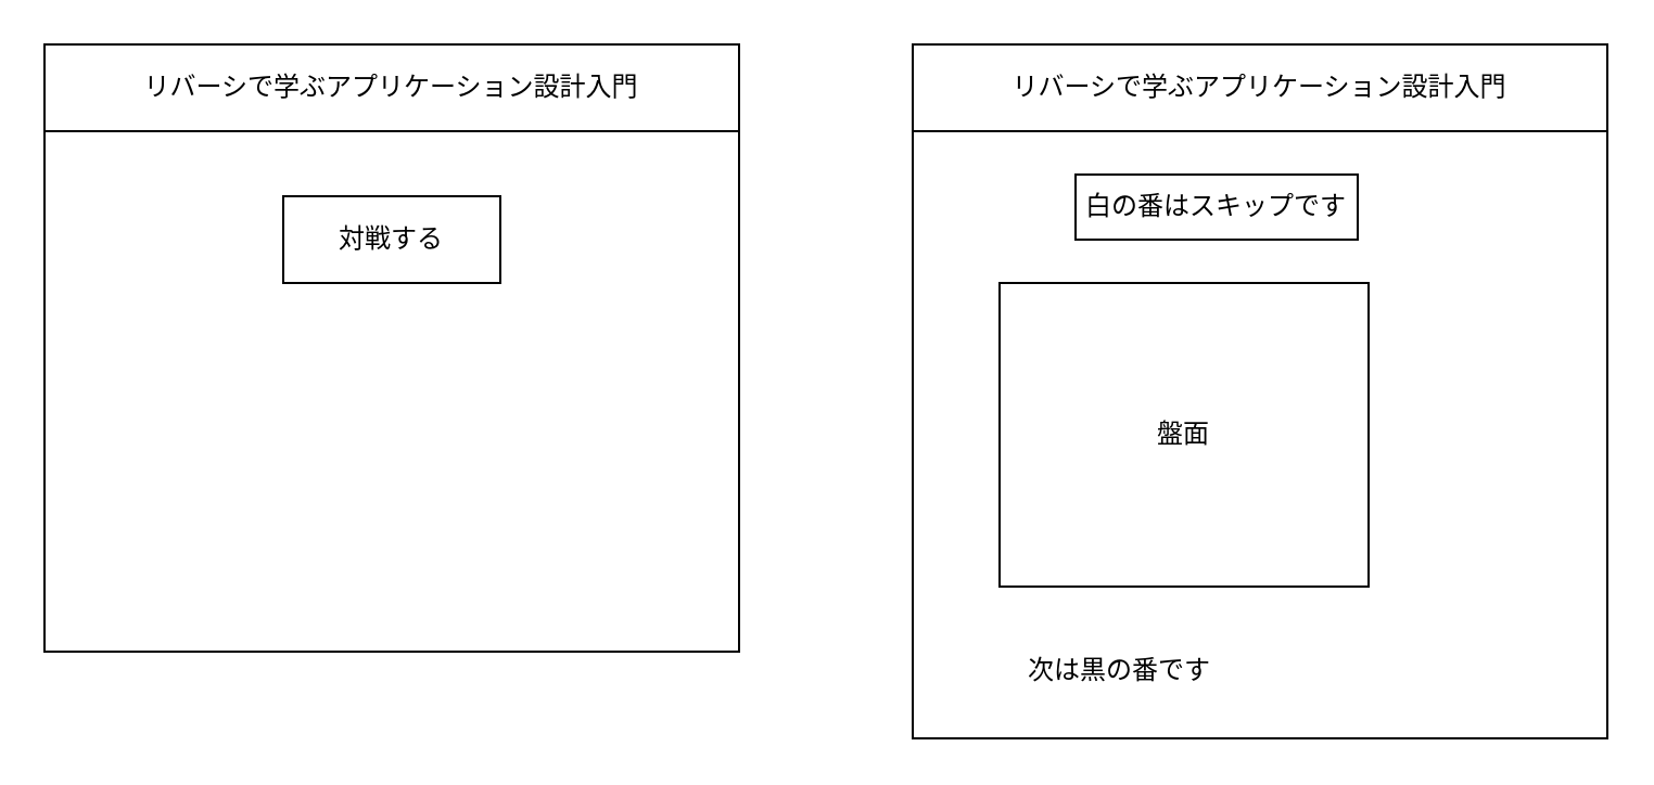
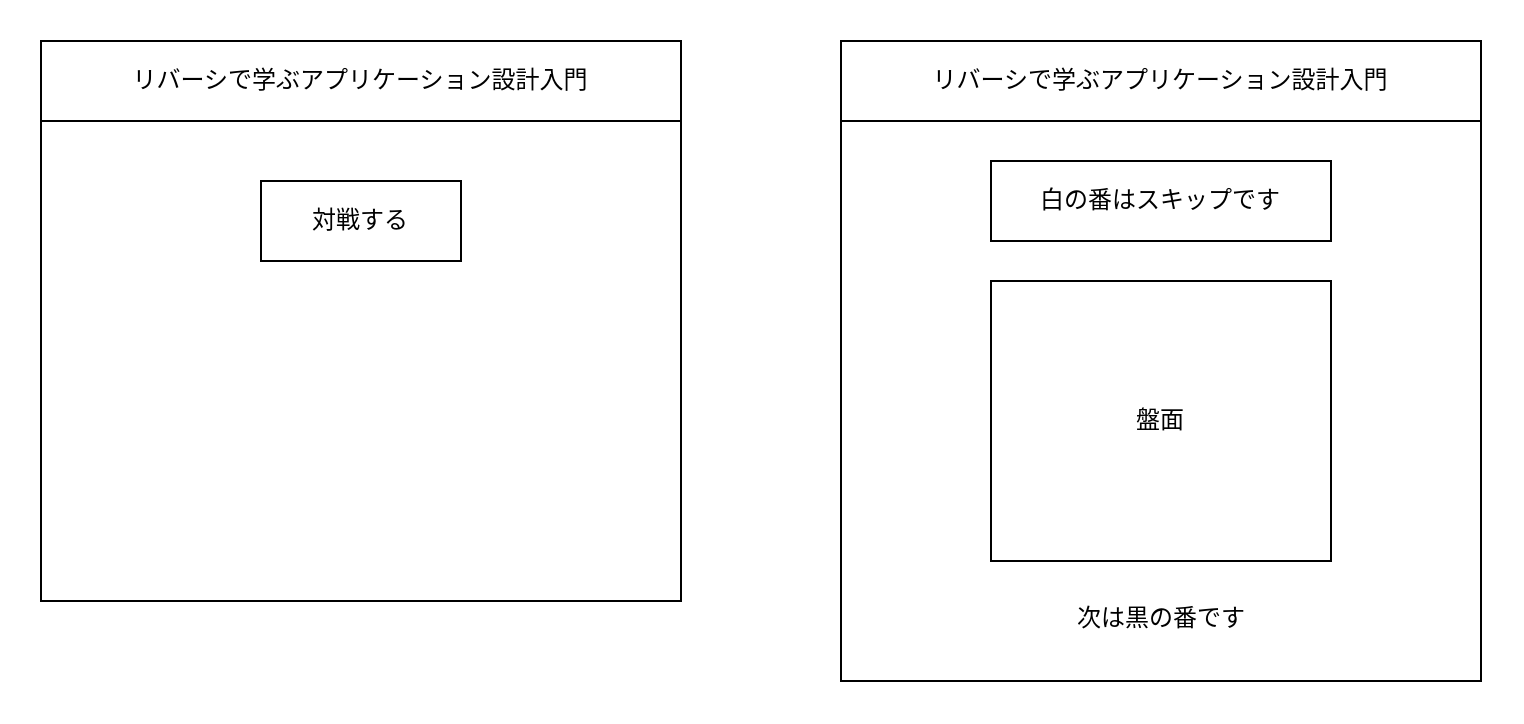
  <mxCell id="0" />
  <mxCell id="1" parent="0" />
  <mxCell id="2" value="" style="rounded=0;whiteSpace=wrap;html=1;fillColor=none;" vertex="1" parent="1"><mxGeometry x="20" y="20" width="320" height="280" as="geometry" /></mxCell>
  <mxCell id="3" value="リバーシで学ぶアプリケーション設計入門" style="rounded=0;whiteSpace=wrap;html=1;fillColor=none;" vertex="1" parent="1"><mxGeometry x="20" y="20" width="320" height="40" as="geometry" /></mxCell>
  <mxCell id="4" value="対戦する" style="rounded=0;whiteSpace=wrap;html=1;fillColor=none;" vertex="1" parent="1"><mxGeometry x="130" y="90" width="100" height="40" as="geometry" /></mxCell>
  <mxCell id="5" value="" style="rounded=0;whiteSpace=wrap;html=1;fillColor=none;" vertex="1" parent="1"><mxGeometry x="420" y="20" width="320" height="320" as="geometry" /></mxCell>
  <mxCell id="6" value="リバーシで学ぶアプリケーション設計入門" style="rounded=0;whiteSpace=wrap;html=1;fillColor=none;" vertex="1" parent="1"><mxGeometry x="420" y="20" width="320" height="40" as="geometry" /></mxCell>
- <mxCell id="7" value="白の番はスキップです" style="rounded=0;whiteSpace=wrap;html=1;fillColor=none;" vertex="1" parent="1"><mxGeometry x="495" y="80" width="130" height="30" as="geometry" /></mxCell>
- <mxCell id="8" value="盤面" style="rounded=0;whiteSpace=wrap;html=1;fillColor=none;" vertex="1" parent="1"><mxGeometry x="460" y="130" width="170" height="140" as="geometry" /></mxCell>
- <mxCell id="9" value="次は黒の番です" style="text;html=1;align=center;verticalAlign=middle;resizable=0;points=[];autosize=1;strokeColor=none;fillColor=none;" vertex="1" parent="1"><mxGeometry x="460" y="294" width="110" height="30" as="geometry" /></mxCell>
+ <mxCell id="7" value="白の番はスキップです" style="rounded=0;whiteSpace=wrap;html=1;fillColor=none;" vertex="1" parent="1"><mxGeometry x="495" y="80" width="170" height="40" as="geometry" /></mxCell>
+ <mxCell id="8" value="盤面" style="rounded=0;whiteSpace=wrap;html=1;fillColor=none;" vertex="1" parent="1"><mxGeometry x="495" y="140" width="170" height="140" as="geometry" /></mxCell>
+ <mxCell id="9" value="次は黒の番です" style="text;html=1;align=center;verticalAlign=middle;resizable=0;points=[];autosize=1;strokeColor=none;fillColor=none;" vertex="1" parent="1"><mxGeometry x="525" y="294" width="110" height="30" as="geometry" /></mxCell>
